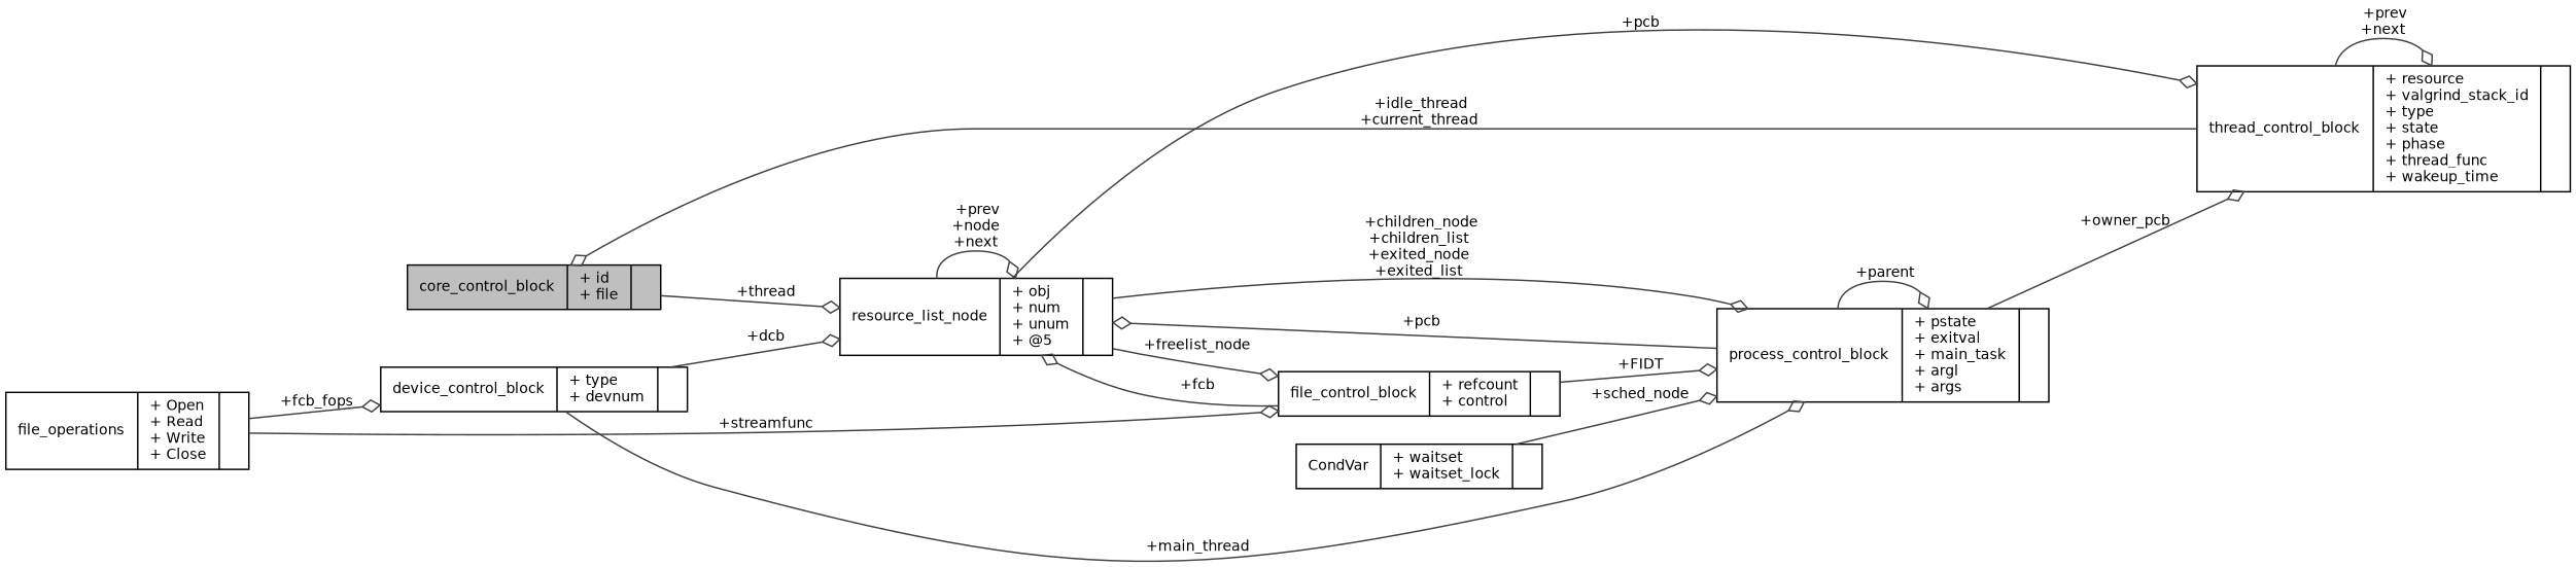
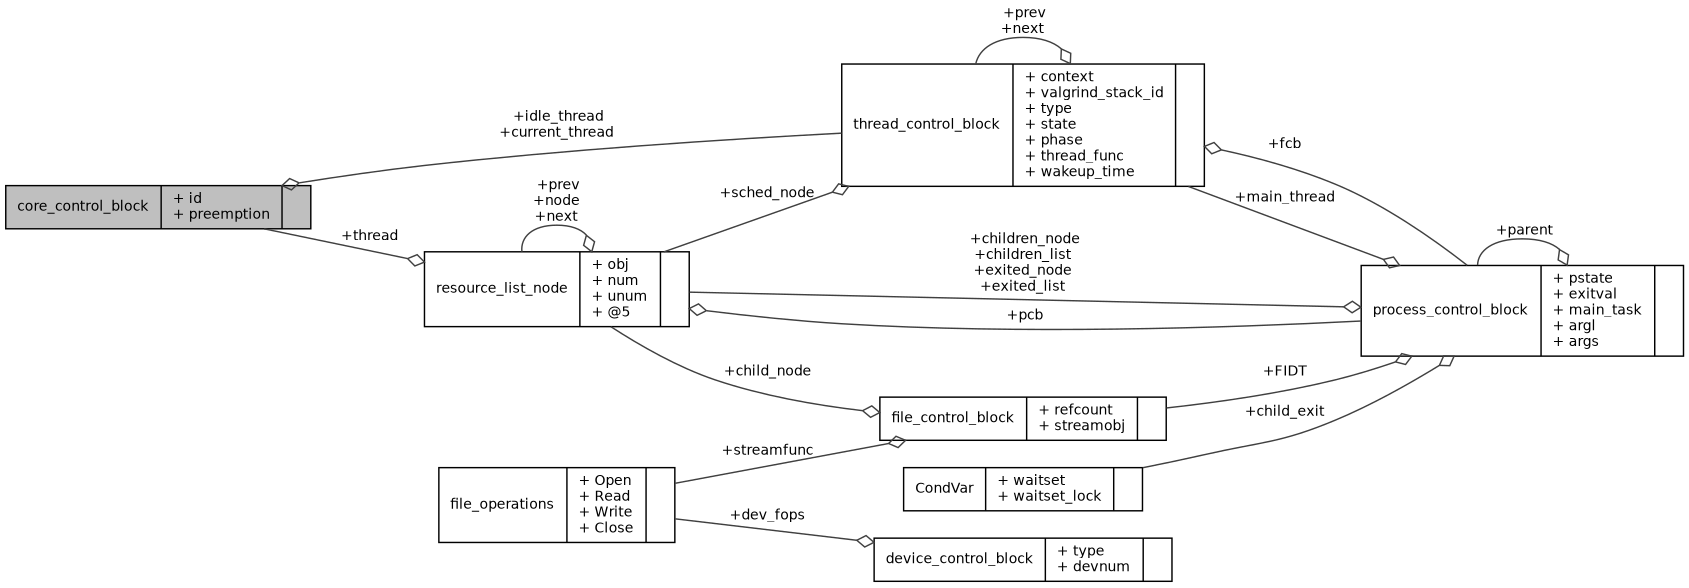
  digraph {
    rankdir=LR
    node [color=black fillcolor=white fontname=Helvetica fontsize=10 shape=record style=filled]
    edge [arrowhead=odiamond color=grey25 fontname=Helvetica fontsize=10 labelfontname=Helvetica labelfontsize=10 style=solid]
-   n1 [fillcolor=grey75 fontcolor=black height=0.2 label="{core_control_block\n|+ id\l+ file\l|}" width=0.4]
+   n1 [fillcolor=grey75 fontcolor=black height=0.2 label="{core_control_block\n|+ id\l+ preemption\l|}" width=0.4]
    n2 [height=0.2 label="{resource_list_node\n|+ obj\l+ num\l+ unum\l+ @5\l|}" width=0.4]
-   n3 [height=0.2 label="{thread_control_block\n|+ resource\l+ valgrind_stack_id\l+ type\l+ state\l+ phase\l+ thread_func\l+ wakeup_time\l|}" width=0.4]
+   n3 [height=0.2 label="{thread_control_block\n|+ context\l+ valgrind_stack_id\l+ type\l+ state\l+ phase\l+ thread_func\l+ wakeup_time\l|}" width=0.4]
    n4 [height=0.2 label="{process_control_block\n|+ pstate\l+ exitval\l+ main_task\l+ argl\l+ args\l|}" width=0.4]
-   n5 [height=0.2 label="{file_control_block\n|+ refcount\l+ control\l|}" width=0.4]
+   n5 [height=0.2 label="{file_control_block\n|+ refcount\l+ streamobj\l|}" width=0.4]
    n6 [height=0.2 label="{CondVar\n|+ waitset\l+ waitset_lock\l|}" width=0.4]
    n7 [height=0.2 label="{device_control_block\n|+ type\l+ devnum\l|}" width=0.4]
    n8 [height=0.2 label="{file_operations\n|+ Open\l+ Read\l+ Write\l+ Close\l|}" width=0.4]
    n1 -> n2 [label=" +thread"]
    n2 -> n2 [label=" +prev\n+node\n+next"]
-   n2 -> n3 [label=" +pcb"]
+   n2 -> n3 [label=" +sched_node"]
    n2 -> n4 [label=" +children_node\n+children_list\n+exited_node\n+exited_list"]
-   n2 -> n5 [label=" +freelist_node"]
+   n2 -> n5 [label=" +child_node"]
    n3 -> n1 [label=" +idle_thread\n+current_thread"]
    n3 -> n3 [label=" +prev\n+next"]
-   n7 -> n4 [label=" +main_thread"]
+   n3 -> n4 [label=" +main_thread"]
    n4 -> n2 [label=" +pcb"]
-   n4 -> n3 [label=" +owner_pcb"]
+   n4 -> n3 [label=" +fcb"]
    n4 -> n4 [label=" +parent"]
-   n5 -> n2 [label=" +fcb"]
    n5 -> n4 [label=" +FIDT"]
-   n6 -> n4 [label=" +sched_node"]
-   n7 -> n2 [label=" +dcb"]
+   n6 -> n4 [label=" +child_exit"]
    n8 -> n5 [label=" +streamfunc"]
-   n8 -> n7 [label=" +fcb_fops"]
+   n8 -> n7 [label=" +dev_fops"]
  }
